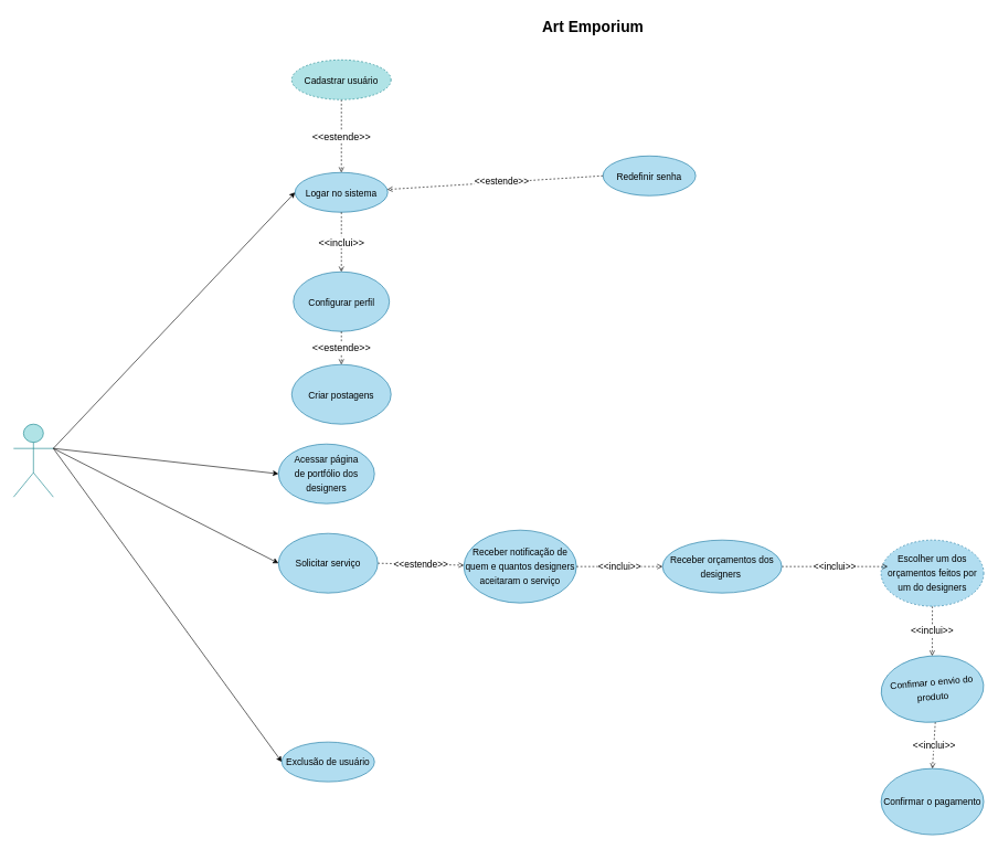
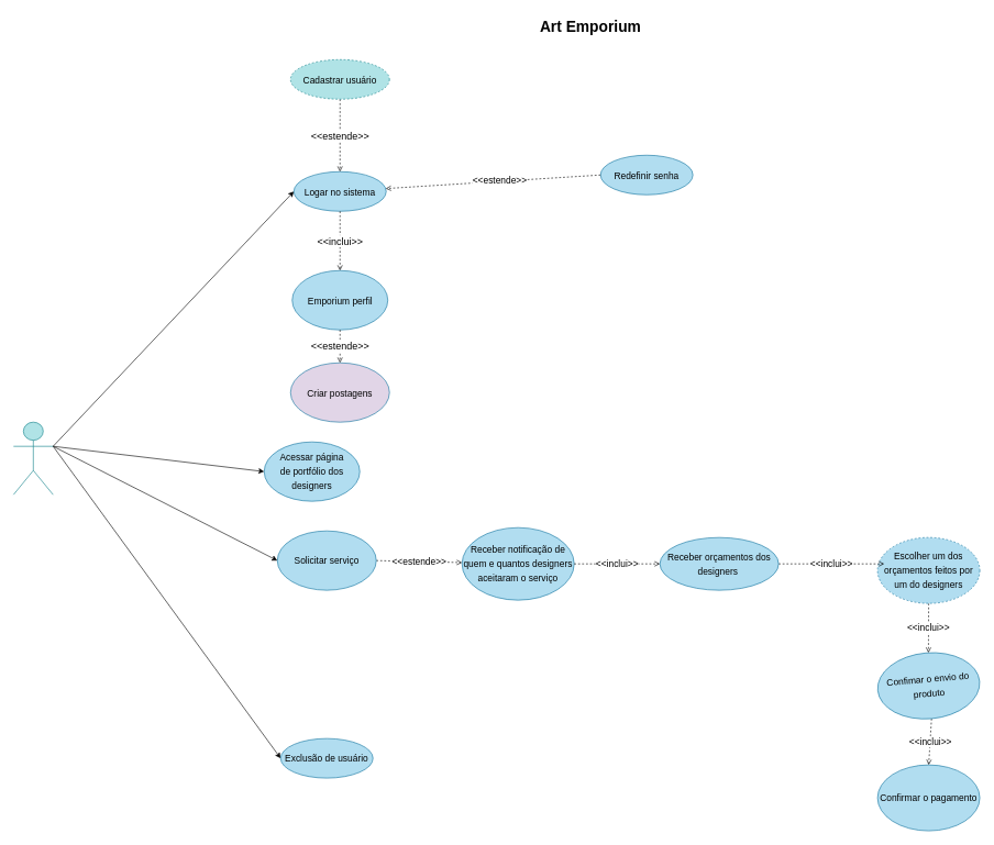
  <mxCell id="0" />
  <mxCell id="1" parent="0" />
  <mxCell id="2" value="&lt;h1&gt;&lt;font style=&quot;font-size: 23px&quot;&gt;Art Emporium&lt;/font&gt;&lt;/h1&gt;" style="text;html=1;strokeColor=none;fillColor=none;spacing=5;spacingTop=-20;whiteSpace=wrap;overflow=hidden;rounded=0;align=center;" parent="1" vertex="1"><mxGeometry x="800" y="20" width="190" height="50" as="geometry" /></mxCell>
  <mxCell id="3" value="&lt;font style=&quot;font-size: 14px&quot; color=&quot;#000000&quot;&gt;Logar no sistema&lt;/font&gt;" style="ellipse;whiteSpace=wrap;html=1;fontSize=18;fillColor=#b1ddf0;strokeColor=#10739e;" parent="1" vertex="1"><mxGeometry x="445" y="260" width="140" height="60" as="geometry" /></mxCell>
  <mxCell id="4" value="&amp;lt;&amp;lt;estende&amp;gt;&amp;gt;" style="edgeStyle=none;html=1;exitX=0.5;exitY=1;exitDx=0;exitDy=0;fontSize=15;sourcePerimeterSpacing=0;strokeColor=default;dashed=1;endArrow=open;endFill=0;" parent="1" source="5" target="3" edge="1"><mxGeometry relative="1" as="geometry" /></mxCell>
  <mxCell id="5" value="&lt;font color=&quot;#000000&quot; style=&quot;font-size: 14px&quot;&gt;Cadastrar usuário&lt;/font&gt;" style="ellipse;whiteSpace=wrap;html=1;fontSize=15;fillColor=#b0e3e6;strokeColor=#0e8088;dashed=1;" parent="1" vertex="1"><mxGeometry x="440" y="90" width="150" height="60" as="geometry" /></mxCell>
  <mxCell id="6" style="edgeStyle=none;html=1;exitX=1;exitY=0.333;exitDx=0;exitDy=0;exitPerimeter=0;entryX=0;entryY=0.5;entryDx=0;entryDy=0;fontSize=14;" parent="1" source="10" target="3" edge="1"><mxGeometry relative="1" as="geometry" /></mxCell>
  <mxCell id="7" style="edgeStyle=none;html=1;exitX=1;exitY=0.333;exitDx=0;exitDy=0;exitPerimeter=0;entryX=0;entryY=0.5;entryDx=0;entryDy=0;fontSize=14;" parent="1" source="10" target="11" edge="1"><mxGeometry relative="1" as="geometry" /></mxCell>
  <mxCell id="8" style="edgeStyle=none;html=1;exitX=1;exitY=0.333;exitDx=0;exitDy=0;exitPerimeter=0;entryX=0;entryY=0.5;entryDx=0;entryDy=0;fontSize=14;" parent="1" source="10" target="15" edge="1"><mxGeometry relative="1" as="geometry" /></mxCell>
  <mxCell id="9" style="edgeStyle=none;html=1;exitX=1;exitY=0.333;exitDx=0;exitDy=0;exitPerimeter=0;entryX=0;entryY=0.5;entryDx=0;entryDy=0;fontSize=14;endArrow=classic;endFill=1;strokeWidth=1;" parent="1" source="10" target="13" edge="1"><mxGeometry relative="1" as="geometry" /></mxCell>
  <mxCell id="10" value="" style="shape=umlActor;verticalLabelPosition=bottom;verticalAlign=top;html=1;outlineConnect=0;fontSize=18;fillColor=#b0e3e6;strokeColor=#0e8088;" parent="1" vertex="1"><mxGeometry x="20" y="640" width="60" height="110" as="geometry" /></mxCell>
- <mxCell id="11" value="&lt;font color=&quot;#000000&quot; style=&quot;font-size: 14px&quot;&gt;&lt;span style=&quot;line-height: 1.2&quot;&gt;Acessar página&lt;br&gt;de portfólio dos designers&lt;/span&gt;&lt;/font&gt;" style="ellipse;whiteSpace=wrap;html=1;fontSize=18;fillColor=#b1ddf0;strokeColor=#10739e;" parent="1" vertex="1"><mxGeometry x="420" y="670" width="145" height="90" as="geometry" /></mxCell>
+ <mxCell id="11" value="&lt;font color=&quot;#000000&quot; style=&quot;font-size: 14px&quot;&gt;&lt;span style=&quot;line-height: 1.2&quot;&gt;Acessar página&lt;br&gt;de portfólio dos designers&lt;/span&gt;&lt;/font&gt;" style="ellipse;whiteSpace=wrap;html=1;fontSize=18;fillColor=#b1ddf0;strokeColor=#10739e;" parent="1" vertex="1"><mxGeometry x="400" y="670" width="145" height="90" as="geometry" /></mxCell>
  <mxCell id="12" value="&lt;font color=&quot;#000000&quot; style=&quot;font-size: 14px&quot;&gt;Redefinir senha&lt;/font&gt;" style="ellipse;whiteSpace=wrap;html=1;fontSize=18;fillColor=#b1ddf0;strokeColor=#10739e;" parent="1" vertex="1"><mxGeometry x="910" y="235" width="140" height="60" as="geometry" /></mxCell>
  <mxCell id="13" value="&lt;font color=&quot;#000000&quot; style=&quot;font-size: 14px&quot;&gt;Exclusão de usuário&lt;/font&gt;" style="ellipse;whiteSpace=wrap;html=1;fontSize=18;fillColor=#b1ddf0;strokeColor=#10739e;" parent="1" vertex="1"><mxGeometry x="425" y="1120" width="140" height="60" as="geometry" /></mxCell>
  <mxCell id="14" value="&amp;lt;&amp;lt;estende&amp;gt;&amp;gt;" style="edgeStyle=none;html=1;exitX=1;exitY=0.5;exitDx=0;exitDy=0;dashed=1;fontSize=14;endArrow=open;endFill=0;strokeWidth=1;" parent="1" source="15" target="23" edge="1"><mxGeometry relative="1" as="geometry"><Array as="points" /></mxGeometry></mxCell>
  <mxCell id="15" value="&lt;font color=&quot;#000000&quot;&gt;&lt;span style=&quot;font-size: 14px&quot;&gt;Solicitar serviço&lt;/span&gt;&lt;/font&gt;" style="ellipse;whiteSpace=wrap;html=1;fontSize=18;fillColor=#b1ddf0;strokeColor=#10739e;" parent="1" vertex="1"><mxGeometry x="420" y="805" width="150" height="90" as="geometry" /></mxCell>
  <mxCell id="16" value="&amp;lt;&amp;lt;estende&amp;gt;&amp;gt;" style="edgeStyle=none;html=1;exitX=0;exitY=0.5;exitDx=0;exitDy=0;dashed=1;fontSize=14;endArrow=open;endFill=0;strokeWidth=1;" parent="1" source="12" target="3" edge="1"><mxGeometry x="-0.06" y="-1" relative="1" as="geometry"><Array as="points" /><mxPoint x="770" y="250" as="sourcePoint" /><mxPoint as="offset" /></mxGeometry></mxCell>
- <mxCell id="17" value="&lt;font color=&quot;#000000&quot;&gt;&lt;span style=&quot;font-size: 14px&quot;&gt;Criar postagens&lt;/span&gt;&lt;/font&gt;" style="ellipse;whiteSpace=wrap;html=1;fontSize=18;fillColor=#b1ddf0;strokeColor=#10739e;" parent="1" vertex="1"><mxGeometry x="440" y="550" width="150" height="90" as="geometry" /></mxCell>
+ <mxCell id="17" value="&lt;font color=&quot;#000000&quot;&gt;&lt;span style=&quot;font-size: 14px&quot;&gt;Criar postagens&lt;/span&gt;&lt;/font&gt;" style="ellipse;whiteSpace=wrap;html=1;fontSize=18;fillColor=#e1d5e7;strokeColor=#10739e;" parent="1" vertex="1"><mxGeometry x="440" y="550" width="150" height="90" as="geometry" /></mxCell>
  <mxCell id="18" value="&amp;lt;&amp;lt;inclui&amp;gt;&amp;gt;" style="edgeStyle=none;html=1;exitX=0.5;exitY=1;exitDx=0;exitDy=0;dashed=1;fontSize=14;endArrow=open;endFill=0;strokeWidth=1;" parent="1" source="19" target="22" edge="1"><mxGeometry relative="1" as="geometry" /></mxCell>
  <mxCell id="19" value="&lt;font color=&quot;#000000&quot;&gt;&lt;span style=&quot;font-size: 14px&quot;&gt;Escolher um dos orçamentos feitos por um do designers&lt;/span&gt;&lt;/font&gt;" style="ellipse;whiteSpace=wrap;html=1;fontSize=18;fillColor=#b1ddf0;strokeColor=#10739e;dashed=1;rotation=0;" parent="1" vertex="1"><mxGeometry x="1330" y="815" width="155" height="100" as="geometry" /></mxCell>
  <mxCell id="20" value="&lt;font color=&quot;#000000&quot;&gt;&lt;span style=&quot;font-size: 14px&quot;&gt;Confirmar o pagamento&lt;/span&gt;&lt;/font&gt;" style="ellipse;whiteSpace=wrap;html=1;fontSize=18;fillColor=#b1ddf0;strokeColor=#10739e;" parent="1" vertex="1"><mxGeometry x="1330" y="1160" width="155" height="100" as="geometry" /></mxCell>
  <mxCell id="21" value="&amp;lt;&amp;lt;inclui&amp;gt;&amp;gt;" style="edgeStyle=none;html=1;exitX=0.5;exitY=1;exitDx=0;exitDy=0;entryX=0.5;entryY=0;entryDx=0;entryDy=0;dashed=1;fontSize=14;endArrow=open;endFill=0;strokeWidth=1;" parent="1" source="22" target="20" edge="1"><mxGeometry relative="1" as="geometry" /></mxCell>
  <mxCell id="22" value="&lt;font color=&quot;#000000&quot;&gt;&lt;span style=&quot;font-size: 14px&quot;&gt;Confimar o envio do produto&lt;/span&gt;&lt;/font&gt;" style="ellipse;whiteSpace=wrap;html=1;fontSize=18;fillColor=#b1ddf0;strokeColor=#10739e;rotation=-5;" parent="1" vertex="1"><mxGeometry x="1330" y="990" width="155" height="100" as="geometry" /></mxCell>
  <mxCell id="23" value="&lt;font color=&quot;#000000&quot;&gt;&lt;span style=&quot;font-size: 14px&quot;&gt;Receber notificação de quem e quantos designers aceitaram o serviço&lt;/span&gt;&lt;/font&gt;" style="ellipse;whiteSpace=wrap;html=1;fontSize=18;fillColor=#b1ddf0;strokeColor=#10739e;" parent="1" vertex="1"><mxGeometry x="700" y="800" width="170" height="110" as="geometry" /></mxCell>
  <mxCell id="24" value="&amp;lt;&amp;lt;inclui&amp;gt;&amp;gt;" style="edgeStyle=none;html=1;exitX=1;exitY=0.5;exitDx=0;exitDy=0;entryX=0.065;entryY=0.4;entryDx=0;entryDy=0;fontSize=14;endArrow=open;endFill=0;strokeWidth=1;dashed=1;entryPerimeter=0;" parent="1" source="25" target="19" edge="1"><mxGeometry relative="1" as="geometry" /></mxCell>
  <mxCell id="25" value="&lt;font color=&quot;#000000&quot;&gt;&lt;span style=&quot;font-size: 14px&quot;&gt;Receber orçamentos dos designers&amp;nbsp;&lt;/span&gt;&lt;/font&gt;" style="ellipse;whiteSpace=wrap;html=1;fontSize=18;fillColor=#b1ddf0;strokeColor=#10739e;" parent="1" vertex="1"><mxGeometry x="1000" y="815" width="180" height="80" as="geometry" /></mxCell>
  <mxCell id="26" value="&amp;lt;&amp;lt;inclui&amp;gt;&amp;gt;" style="edgeStyle=none;html=1;dashed=1;fontSize=14;endArrow=open;endFill=0;strokeWidth=1;exitX=1;exitY=0.5;exitDx=0;exitDy=0;entryX=0;entryY=0.5;entryDx=0;entryDy=0;" parent="1" source="23" target="25" edge="1"><mxGeometry relative="1" as="geometry"><mxPoint x="790" y="614" as="sourcePoint" /><mxPoint x="890" y="614" as="targetPoint" /></mxGeometry></mxCell>
  <mxCell id="27" value="&amp;lt;&amp;lt;inclui&amp;gt;&amp;gt;" style="edgeStyle=none;html=1;exitX=0.5;exitY=1;exitDx=0;exitDy=0;fontSize=15;sourcePerimeterSpacing=0;strokeColor=default;dashed=1;endArrow=open;endFill=0;entryX=0.5;entryY=0;entryDx=0;entryDy=0;" edge="1" parent="1" source="3" target="28"><mxGeometry relative="1" as="geometry"><mxPoint x="505.61" y="390" as="sourcePoint" /><mxPoint x="468.05" y="449.01" as="targetPoint" /></mxGeometry></mxCell>
- <mxCell id="28" value="&lt;font color=&quot;#000000&quot;&gt;&lt;span style=&quot;font-size: 14px&quot;&gt;Configurar perfil&lt;/span&gt;&lt;/font&gt;" style="ellipse;whiteSpace=wrap;html=1;fontSize=18;fillColor=#b1ddf0;strokeColor=#10739e;" vertex="1" parent="1"><mxGeometry x="442.5" y="410" width="145" height="90" as="geometry" /></mxCell>
+ <mxCell id="28" value="&lt;font color=&quot;#000000&quot;&gt;&lt;span style=&quot;font-size: 14px&quot;&gt;Emporium perfil&lt;/span&gt;&lt;/font&gt;" style="ellipse;whiteSpace=wrap;html=1;fontSize=18;fillColor=#b1ddf0;strokeColor=#10739e;" vertex="1" parent="1"><mxGeometry x="442.5" y="410" width="145" height="90" as="geometry" /></mxCell>
  <mxCell id="29" value="&amp;lt;&amp;lt;estende&amp;gt;&amp;gt;" style="edgeStyle=none;html=1;fontSize=15;sourcePerimeterSpacing=0;strokeColor=default;dashed=1;endArrow=open;endFill=0;exitX=0.5;exitY=1;exitDx=0;exitDy=0;" edge="1" parent="1" source="28" target="17"><mxGeometry x="-0.026" relative="1" as="geometry"><mxPoint x="517" y="531" as="sourcePoint" /><mxPoint x="517" y="568" as="targetPoint" /><mxPoint as="offset" /></mxGeometry></mxCell>
